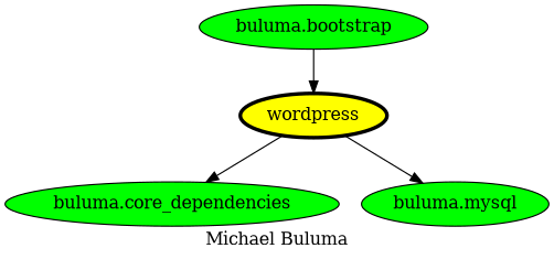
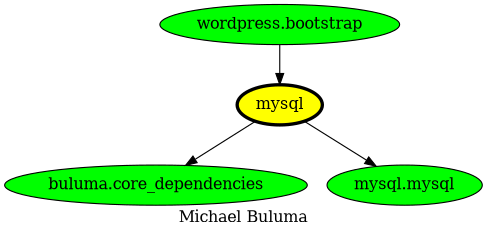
  digraph {
    label="Michael Buluma"
    node [fillcolor=green style=filled]
-   wordpress [fillcolor=yellow penwidth=3]
+   wordpress [fillcolor=yellow penwidth=3 label=mysql]
    "buluma.core_dependencies"
-   "buluma.mysql"
-   "buluma.bootstrap"
+   "buluma.mysql" [label="mysql.mysql"]
+   "buluma.bootstrap" [label="wordpress.bootstrap"]
    wordpress -> "buluma.core_dependencies"
    wordpress -> "buluma.mysql"
    "buluma.bootstrap" -> wordpress
  }
